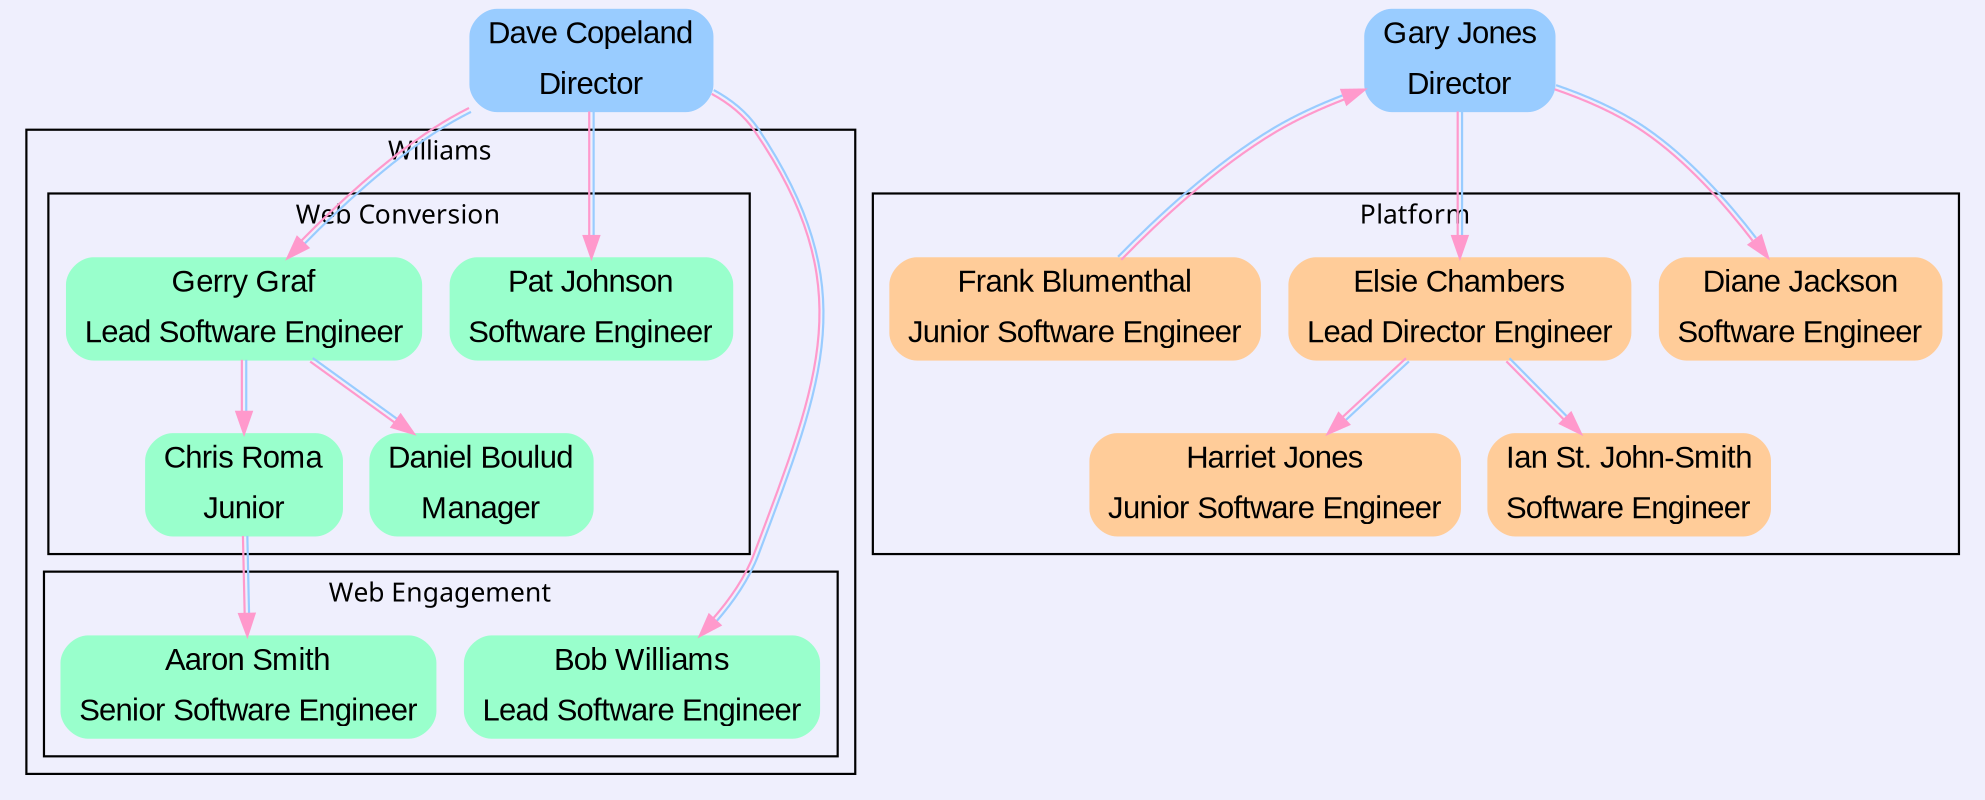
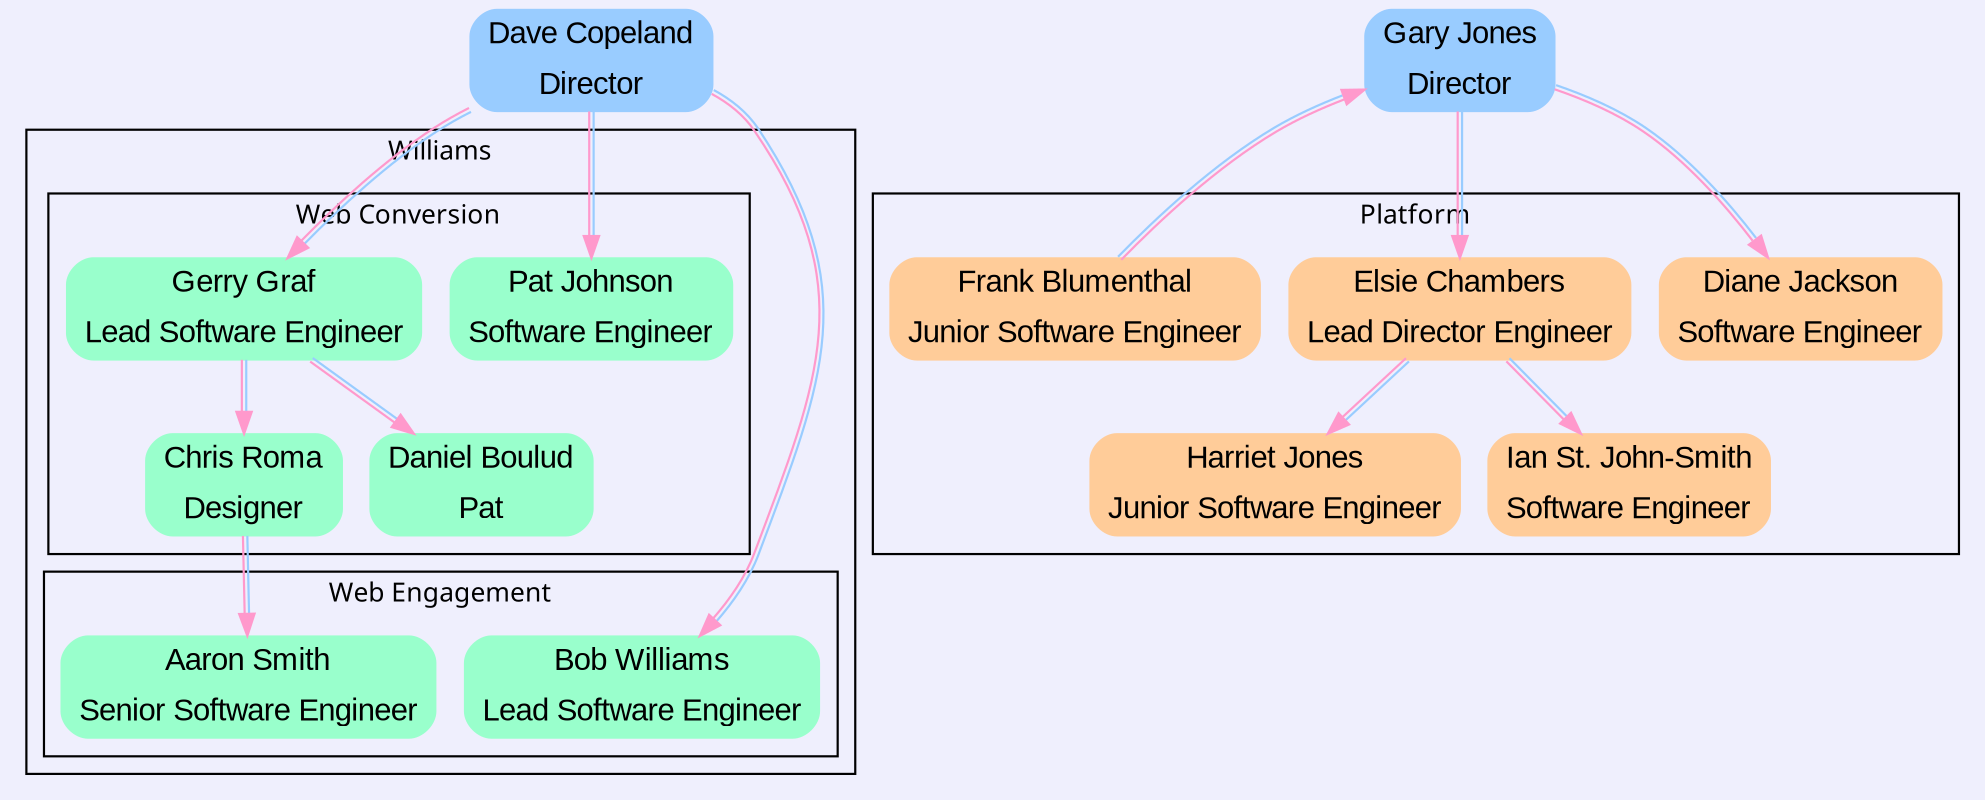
  digraph {
    bgcolor="#efeffd"
    fontname=Monaco
    fontsize=12
    nodesep=0.18
    ranksep=0.46
    node [color="#99ffcc" fontname=Arial shape=Mrecord style=filled]
    edge [color="#ff99cc:#99ccff"]
    n1 [label="{<f0> Pat Johnson | <f1> Software Engineer}"]
-   n2 [label="{<f0> Chris Roma | <f1> Junior}"]
-   n3 [label="{<f0> Daniel Boulud | <f1> Manager}"]
+   n2 [label="{<f0> Chris Roma | <f1> Designer}"]
+   n3 [label="{<f0> Daniel Boulud | <f1> Pat}"]
    n4 [label="{<f0> Gerry Graf | <f1> Lead Software Engineer}"]
    n5 [label="{<f0> Aaron Smith | <f1> Senior Software Engineer}"]
    n6 [label="{<f0> Bob Williams | <f1> Lead Software Engineer}"]
    n7 [color="#ffcc99" label="{<f0> Diane Jackson | <f1> Software Engineer}"]
    n8 [color="#ffcc99" label="{<f0> Harriet Jones | <f1> Junior Software Engineer}"]
    n9 [color="#ffcc99" label="{<f0> Ian St. John-Smith | <f1> Software Engineer}"]
    n10 [color="#ffcc99" label="{<f0> Elsie Chambers | <f1> Lead Director Engineer}"]
    n11 [color="#ffcc99" label="{<f0> Frank Blumenthal | <f1> Junior Software Engineer}"]
    n12 [color="#99ccff" label="{<f0> Gary Jones | <f1> Director}"]
    n13 [color="#99ccff" label="{<f0> Dave Copeland | <f1> Director}"]
    subgraph cluster_1 {
      label=Williams
      subgraph cluster_2 {
        label="Web Conversion"
        n1
        n2
        n3
        n4
      }
      subgraph cluster_3 {
        label="Web Engagement"
        n5
        n6
      }
    }
    subgraph sub_4 {
      subgraph cluster_5 {
        label=Platform
        n7
        n8
        n9
        n10
        n11
      }
    }
    n2 -> n5
    n4 -> n2
    n4 -> n3
    n10 -> n8
    n10 -> n9
    n11 -> n12
    n12 -> n7
    n12 -> n10
    n13 -> n1
    n13 -> n4
    n13 -> n6
  }
